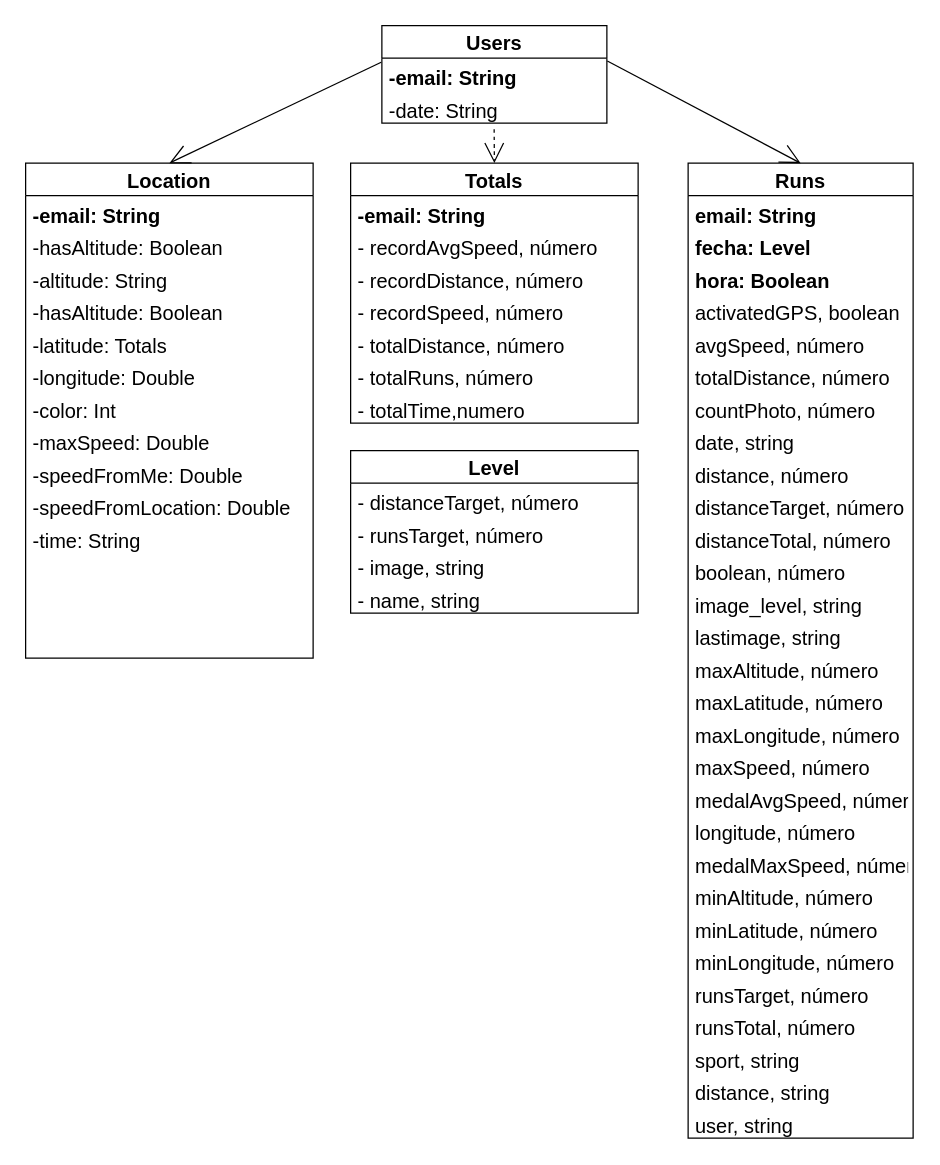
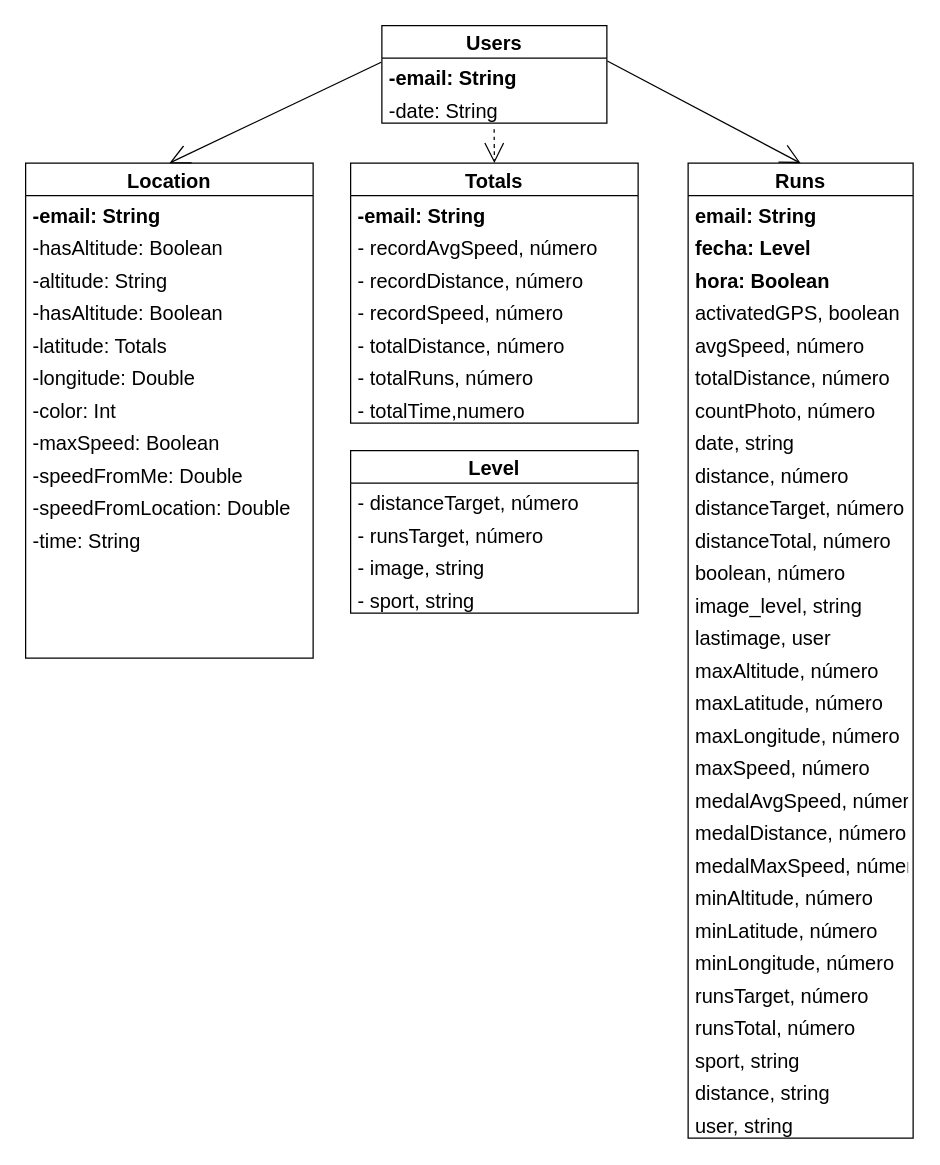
  <mxCell id="0" />
  <mxCell id="1" parent="0" />
  <mxCell id="2" value="Location" style="swimlane;fontStyle=1;childLayout=stackLayout;horizontal=1;startSize=26;horizontalStack=0;resizeParent=1;resizeParentMax=0;resizeLast=0;collapsible=1;marginBottom=0;fontSize=16;" parent="1" vertex="1"><mxGeometry x="20" y="130" width="230" height="396" as="geometry" /></mxCell>
  <mxCell id="3" value="-email: String" style="text;strokeColor=none;fillColor=none;align=left;verticalAlign=top;spacingLeft=4;spacingRight=4;overflow=hidden;rotatable=0;points=[[0,0.5],[1,0.5]];portConstraint=eastwest;fontSize=16;fontStyle=1" parent="2" vertex="1"><mxGeometry y="26" width="230" height="26" as="geometry" /></mxCell>
  <mxCell id="4" value="-hasAltitude: Boolean" style="text;strokeColor=none;fillColor=none;align=left;verticalAlign=top;spacingLeft=4;spacingRight=4;overflow=hidden;rotatable=0;points=[[0,0.5],[1,0.5]];portConstraint=eastwest;fontSize=16;" parent="2" vertex="1"><mxGeometry y="52" width="230" height="26" as="geometry" /></mxCell>
  <mxCell id="5" value="-altitude: String" style="text;strokeColor=none;fillColor=none;align=left;verticalAlign=top;spacingLeft=4;spacingRight=4;overflow=hidden;rotatable=0;points=[[0,0.5],[1,0.5]];portConstraint=eastwest;fontSize=16;" parent="2" vertex="1"><mxGeometry y="78" width="230" height="26" as="geometry" /></mxCell>
  <mxCell id="6" value="-hasAltitude: Boolean" style="text;strokeColor=none;fillColor=none;align=left;verticalAlign=top;spacingLeft=4;spacingRight=4;overflow=hidden;rotatable=0;points=[[0,0.5],[1,0.5]];portConstraint=eastwest;fontSize=16;" parent="2" vertex="1"><mxGeometry y="104" width="230" height="26" as="geometry" /></mxCell>
  <mxCell id="7" value="-latitude: Totals" style="text;strokeColor=none;fillColor=none;align=left;verticalAlign=top;spacingLeft=4;spacingRight=4;overflow=hidden;rotatable=0;points=[[0,0.5],[1,0.5]];portConstraint=eastwest;fontSize=16;" parent="2" vertex="1"><mxGeometry y="130" width="230" height="26" as="geometry" /></mxCell>
  <mxCell id="8" value="-longitude: Double" style="text;strokeColor=none;fillColor=none;align=left;verticalAlign=top;spacingLeft=4;spacingRight=4;overflow=hidden;rotatable=0;points=[[0,0.5],[1,0.5]];portConstraint=eastwest;fontSize=16;" parent="2" vertex="1"><mxGeometry y="156" width="230" height="26" as="geometry" /></mxCell>
  <mxCell id="9" value="-color: Int" style="text;strokeColor=none;fillColor=none;align=left;verticalAlign=top;spacingLeft=4;spacingRight=4;overflow=hidden;rotatable=0;points=[[0,0.5],[1,0.5]];portConstraint=eastwest;fontSize=16;" parent="2" vertex="1"><mxGeometry y="182" width="230" height="26" as="geometry" /></mxCell>
- <mxCell id="10" value="-maxSpeed: Double" style="text;strokeColor=none;fillColor=none;align=left;verticalAlign=top;spacingLeft=4;spacingRight=4;overflow=hidden;rotatable=0;points=[[0,0.5],[1,0.5]];portConstraint=eastwest;fontSize=16;" parent="2" vertex="1"><mxGeometry y="208" width="230" height="26" as="geometry" /></mxCell>
+ <mxCell id="10" value="-maxSpeed: Boolean" style="text;strokeColor=none;fillColor=none;align=left;verticalAlign=top;spacingLeft=4;spacingRight=4;overflow=hidden;rotatable=0;points=[[0,0.5],[1,0.5]];portConstraint=eastwest;fontSize=16;" parent="2" vertex="1"><mxGeometry y="208" width="230" height="26" as="geometry" /></mxCell>
  <mxCell id="11" value="-speedFromMe: Double" style="text;strokeColor=none;fillColor=none;align=left;verticalAlign=top;spacingLeft=4;spacingRight=4;overflow=hidden;rotatable=0;points=[[0,0.5],[1,0.5]];portConstraint=eastwest;fontSize=16;" parent="2" vertex="1"><mxGeometry y="234" width="230" height="26" as="geometry" /></mxCell>
  <mxCell id="12" value="-speedFromLocation: Double" style="text;strokeColor=none;fillColor=none;align=left;verticalAlign=top;spacingLeft=4;spacingRight=4;overflow=hidden;rotatable=0;points=[[0,0.5],[1,0.5]];portConstraint=eastwest;fontSize=16;" parent="2" vertex="1"><mxGeometry y="260" width="230" height="26" as="geometry" /></mxCell>
  <mxCell id="13" value="-time: String" style="text;strokeColor=none;fillColor=none;align=left;verticalAlign=top;spacingLeft=4;spacingRight=4;overflow=hidden;rotatable=0;points=[[0,0.5],[1,0.5]];portConstraint=eastwest;fontSize=16;" parent="2" vertex="1"><mxGeometry y="286" width="230" height="110" as="geometry" /></mxCell>
  <mxCell id="14" value="Runs" style="swimlane;fontStyle=1;childLayout=stackLayout;horizontal=1;startSize=26;horizontalStack=0;resizeParent=1;resizeParentMax=0;resizeLast=0;collapsible=1;marginBottom=0;fontSize=16;" parent="1" vertex="1"><mxGeometry x="550" y="130" width="180" height="780" as="geometry" /></mxCell>
  <mxCell id="15" value="email: String&#10;" style="text;strokeColor=none;fillColor=none;align=left;verticalAlign=top;spacingLeft=4;spacingRight=4;overflow=hidden;rotatable=0;points=[[0,0.5],[1,0.5]];portConstraint=eastwest;fontSize=16;fontStyle=1" parent="14" vertex="1"><mxGeometry y="26" width="180" height="26" as="geometry" /></mxCell>
  <mxCell id="16" value="fecha: Level&#10;" style="text;strokeColor=none;fillColor=none;align=left;verticalAlign=top;spacingLeft=4;spacingRight=4;overflow=hidden;rotatable=0;points=[[0,0.5],[1,0.5]];portConstraint=eastwest;fontSize=16;fontStyle=1" parent="14" vertex="1"><mxGeometry y="52" width="180" height="26" as="geometry" /></mxCell>
  <mxCell id="17" value="hora: Boolean" style="text;strokeColor=none;fillColor=none;align=left;verticalAlign=top;spacingLeft=4;spacingRight=4;overflow=hidden;rotatable=0;points=[[0,0.5],[1,0.5]];portConstraint=eastwest;fontSize=16;fontStyle=1" parent="14" vertex="1"><mxGeometry y="78" width="180" height="26" as="geometry" /></mxCell>
  <mxCell id="18" value="activatedGPS, boolean" style="text;strokeColor=none;fillColor=none;align=left;verticalAlign=top;spacingLeft=4;spacingRight=4;overflow=hidden;rotatable=0;points=[[0,0.5],[1,0.5]];portConstraint=eastwest;fontSize=16;" parent="14" vertex="1"><mxGeometry y="104" width="180" height="26" as="geometry" /></mxCell>
  <mxCell id="19" value="avgSpeed, número" style="text;strokeColor=none;fillColor=none;align=left;verticalAlign=top;spacingLeft=4;spacingRight=4;overflow=hidden;rotatable=0;points=[[0,0.5],[1,0.5]];portConstraint=eastwest;fontSize=16;" parent="14" vertex="1"><mxGeometry y="130" width="180" height="26" as="geometry" /></mxCell>
  <mxCell id="20" value="totalDistance, número" style="text;strokeColor=none;fillColor=none;align=left;verticalAlign=top;spacingLeft=4;spacingRight=4;overflow=hidden;rotatable=0;points=[[0,0.5],[1,0.5]];portConstraint=eastwest;fontSize=16;" parent="14" vertex="1"><mxGeometry y="156" width="180" height="26" as="geometry" /></mxCell>
  <mxCell id="21" value="countPhoto, número" style="text;strokeColor=none;fillColor=none;align=left;verticalAlign=top;spacingLeft=4;spacingRight=4;overflow=hidden;rotatable=0;points=[[0,0.5],[1,0.5]];portConstraint=eastwest;fontSize=16;" parent="14" vertex="1"><mxGeometry y="182" width="180" height="26" as="geometry" /></mxCell>
  <mxCell id="22" value="date, string" style="text;strokeColor=none;fillColor=none;align=left;verticalAlign=top;spacingLeft=4;spacingRight=4;overflow=hidden;rotatable=0;points=[[0,0.5],[1,0.5]];portConstraint=eastwest;fontSize=16;" parent="14" vertex="1"><mxGeometry y="208" width="180" height="26" as="geometry" /></mxCell>
  <mxCell id="23" value="distance, número" style="text;strokeColor=none;fillColor=none;align=left;verticalAlign=top;spacingLeft=4;spacingRight=4;overflow=hidden;rotatable=0;points=[[0,0.5],[1,0.5]];portConstraint=eastwest;fontSize=16;" parent="14" vertex="1"><mxGeometry y="234" width="180" height="26" as="geometry" /></mxCell>
  <mxCell id="24" value="distanceTarget, número" style="text;strokeColor=none;fillColor=none;align=left;verticalAlign=top;spacingLeft=4;spacingRight=4;overflow=hidden;rotatable=0;points=[[0,0.5],[1,0.5]];portConstraint=eastwest;fontSize=16;" parent="14" vertex="1"><mxGeometry y="260" width="180" height="26" as="geometry" /></mxCell>
  <mxCell id="25" value="distanceTotal, número" style="text;strokeColor=none;fillColor=none;align=left;verticalAlign=top;spacingLeft=4;spacingRight=4;overflow=hidden;rotatable=0;points=[[0,0.5],[1,0.5]];portConstraint=eastwest;fontSize=16;" parent="14" vertex="1"><mxGeometry y="286" width="180" height="26" as="geometry" /></mxCell>
  <mxCell id="26" value="boolean, número" style="text;strokeColor=none;fillColor=none;align=left;verticalAlign=top;spacingLeft=4;spacingRight=4;overflow=hidden;rotatable=0;points=[[0,0.5],[1,0.5]];portConstraint=eastwest;fontSize=16;" parent="14" vertex="1"><mxGeometry y="312" width="180" height="26" as="geometry" /></mxCell>
  <mxCell id="27" value="image_level, string" style="text;strokeColor=none;fillColor=none;align=left;verticalAlign=top;spacingLeft=4;spacingRight=4;overflow=hidden;rotatable=0;points=[[0,0.5],[1,0.5]];portConstraint=eastwest;fontSize=16;" parent="14" vertex="1"><mxGeometry y="338" width="180" height="26" as="geometry" /></mxCell>
- <mxCell id="28" value="lastimage, string" style="text;strokeColor=none;fillColor=none;align=left;verticalAlign=top;spacingLeft=4;spacingRight=4;overflow=hidden;rotatable=0;points=[[0,0.5],[1,0.5]];portConstraint=eastwest;fontSize=16;" parent="14" vertex="1"><mxGeometry y="364" width="180" height="26" as="geometry" /></mxCell>
+ <mxCell id="28" value="lastimage, user" style="text;strokeColor=none;fillColor=none;align=left;verticalAlign=top;spacingLeft=4;spacingRight=4;overflow=hidden;rotatable=0;points=[[0,0.5],[1,0.5]];portConstraint=eastwest;fontSize=16;" parent="14" vertex="1"><mxGeometry y="364" width="180" height="26" as="geometry" /></mxCell>
  <mxCell id="29" value="maxAltitude, número" style="text;strokeColor=none;fillColor=none;align=left;verticalAlign=top;spacingLeft=4;spacingRight=4;overflow=hidden;rotatable=0;points=[[0,0.5],[1,0.5]];portConstraint=eastwest;fontSize=16;" parent="14" vertex="1"><mxGeometry y="390" width="180" height="26" as="geometry" /></mxCell>
  <mxCell id="30" value="maxLatitude, número" style="text;strokeColor=none;fillColor=none;align=left;verticalAlign=top;spacingLeft=4;spacingRight=4;overflow=hidden;rotatable=0;points=[[0,0.5],[1,0.5]];portConstraint=eastwest;fontSize=16;" parent="14" vertex="1"><mxGeometry y="416" width="180" height="26" as="geometry" /></mxCell>
  <mxCell id="31" value="maxLongitude, número" style="text;strokeColor=none;fillColor=none;align=left;verticalAlign=top;spacingLeft=4;spacingRight=4;overflow=hidden;rotatable=0;points=[[0,0.5],[1,0.5]];portConstraint=eastwest;fontSize=16;" parent="14" vertex="1"><mxGeometry y="442" width="180" height="26" as="geometry" /></mxCell>
  <mxCell id="32" value="maxSpeed, número" style="text;strokeColor=none;fillColor=none;align=left;verticalAlign=top;spacingLeft=4;spacingRight=4;overflow=hidden;rotatable=0;points=[[0,0.5],[1,0.5]];portConstraint=eastwest;fontSize=16;" parent="14" vertex="1"><mxGeometry y="468" width="180" height="26" as="geometry" /></mxCell>
  <mxCell id="33" value="medalAvgSpeed, número" style="text;strokeColor=none;fillColor=none;align=left;verticalAlign=top;spacingLeft=4;spacingRight=4;overflow=hidden;rotatable=0;points=[[0,0.5],[1,0.5]];portConstraint=eastwest;fontSize=16;" parent="14" vertex="1"><mxGeometry y="494" width="180" height="26" as="geometry" /></mxCell>
- <mxCell id="34" value="longitude, número" style="text;strokeColor=none;fillColor=none;align=left;verticalAlign=top;spacingLeft=4;spacingRight=4;overflow=hidden;rotatable=0;points=[[0,0.5],[1,0.5]];portConstraint=eastwest;fontSize=16;" parent="14" vertex="1"><mxGeometry y="520" width="180" height="26" as="geometry" /></mxCell>
+ <mxCell id="34" value="medalDistance, número" style="text;strokeColor=none;fillColor=none;align=left;verticalAlign=top;spacingLeft=4;spacingRight=4;overflow=hidden;rotatable=0;points=[[0,0.5],[1,0.5]];portConstraint=eastwest;fontSize=16;" parent="14" vertex="1"><mxGeometry y="520" width="180" height="26" as="geometry" /></mxCell>
  <mxCell id="35" value="medalMaxSpeed, número" style="text;strokeColor=none;fillColor=none;align=left;verticalAlign=top;spacingLeft=4;spacingRight=4;overflow=hidden;rotatable=0;points=[[0,0.5],[1,0.5]];portConstraint=eastwest;fontSize=16;" parent="14" vertex="1"><mxGeometry y="546" width="180" height="26" as="geometry" /></mxCell>
  <mxCell id="36" value="minAltitude, número" style="text;strokeColor=none;fillColor=none;align=left;verticalAlign=top;spacingLeft=4;spacingRight=4;overflow=hidden;rotatable=0;points=[[0,0.5],[1,0.5]];portConstraint=eastwest;fontSize=16;" parent="14" vertex="1"><mxGeometry y="572" width="180" height="26" as="geometry" /></mxCell>
  <mxCell id="37" value="minLatitude, número" style="text;strokeColor=none;fillColor=none;align=left;verticalAlign=top;spacingLeft=4;spacingRight=4;overflow=hidden;rotatable=0;points=[[0,0.5],[1,0.5]];portConstraint=eastwest;fontSize=16;" parent="14" vertex="1"><mxGeometry y="598" width="180" height="26" as="geometry" /></mxCell>
  <mxCell id="38" value="minLongitude, número" style="text;strokeColor=none;fillColor=none;align=left;verticalAlign=top;spacingLeft=4;spacingRight=4;overflow=hidden;rotatable=0;points=[[0,0.5],[1,0.5]];portConstraint=eastwest;fontSize=16;" parent="14" vertex="1"><mxGeometry y="624" width="180" height="26" as="geometry" /></mxCell>
  <mxCell id="39" value="runsTarget, número" style="text;strokeColor=none;fillColor=none;align=left;verticalAlign=top;spacingLeft=4;spacingRight=4;overflow=hidden;rotatable=0;points=[[0,0.5],[1,0.5]];portConstraint=eastwest;fontSize=16;" parent="14" vertex="1"><mxGeometry y="650" width="180" height="26" as="geometry" /></mxCell>
  <mxCell id="40" value="runsTotal, número" style="text;strokeColor=none;fillColor=none;align=left;verticalAlign=top;spacingLeft=4;spacingRight=4;overflow=hidden;rotatable=0;points=[[0,0.5],[1,0.5]];portConstraint=eastwest;fontSize=16;" parent="14" vertex="1"><mxGeometry y="676" width="180" height="26" as="geometry" /></mxCell>
  <mxCell id="41" value="sport, string" style="text;strokeColor=none;fillColor=none;align=left;verticalAlign=top;spacingLeft=4;spacingRight=4;overflow=hidden;rotatable=0;points=[[0,0.5],[1,0.5]];portConstraint=eastwest;fontSize=16;" parent="14" vertex="1"><mxGeometry y="702" width="180" height="26" as="geometry" /></mxCell>
  <mxCell id="42" value="distance, string" style="text;strokeColor=none;fillColor=none;align=left;verticalAlign=top;spacingLeft=4;spacingRight=4;overflow=hidden;rotatable=0;points=[[0,0.5],[1,0.5]];portConstraint=eastwest;fontSize=16;" parent="14" vertex="1"><mxGeometry y="728" width="180" height="26" as="geometry" /></mxCell>
  <mxCell id="43" value="user, string" style="text;strokeColor=none;fillColor=none;align=left;verticalAlign=top;spacingLeft=4;spacingRight=4;overflow=hidden;rotatable=0;points=[[0,0.5],[1,0.5]];portConstraint=eastwest;fontSize=16;" parent="14" vertex="1"><mxGeometry y="754" width="180" height="26" as="geometry" /></mxCell>
  <mxCell id="44" value="Level" style="swimlane;fontStyle=1;childLayout=stackLayout;horizontal=1;startSize=26;horizontalStack=0;resizeParent=1;resizeParentMax=0;resizeLast=0;collapsible=1;marginBottom=0;fontSize=16;" parent="1" vertex="1"><mxGeometry x="280" y="360" width="230" height="130" as="geometry" /></mxCell>
  <mxCell id="45" value="- distanceTarget, número " style="text;strokeColor=none;fillColor=none;align=left;verticalAlign=top;spacingLeft=4;spacingRight=4;overflow=hidden;rotatable=0;points=[[0,0.5],[1,0.5]];portConstraint=eastwest;fontSize=16;" parent="44" vertex="1"><mxGeometry y="26" width="230" height="26" as="geometry" /></mxCell>
  <mxCell id="46" value="- runsTarget, número" style="text;strokeColor=none;fillColor=none;align=left;verticalAlign=top;spacingLeft=4;spacingRight=4;overflow=hidden;rotatable=0;points=[[0,0.5],[1,0.5]];portConstraint=eastwest;fontSize=16;" parent="44" vertex="1"><mxGeometry y="52" width="230" height="26" as="geometry" /></mxCell>
  <mxCell id="47" value="- image, string" style="text;strokeColor=none;fillColor=none;align=left;verticalAlign=top;spacingLeft=4;spacingRight=4;overflow=hidden;rotatable=0;points=[[0,0.5],[1,0.5]];portConstraint=eastwest;fontSize=16;" parent="44" vertex="1"><mxGeometry y="78" width="230" height="26" as="geometry" /></mxCell>
- <mxCell id="48" value="- name, string" style="text;strokeColor=none;fillColor=none;align=left;verticalAlign=top;spacingLeft=4;spacingRight=4;overflow=hidden;rotatable=0;points=[[0,0.5],[1,0.5]];portConstraint=eastwest;fontSize=16;" parent="44" vertex="1"><mxGeometry y="104" width="230" height="26" as="geometry" /></mxCell>
+ <mxCell id="48" value="- sport, string" style="text;strokeColor=none;fillColor=none;align=left;verticalAlign=top;spacingLeft=4;spacingRight=4;overflow=hidden;rotatable=0;points=[[0,0.5],[1,0.5]];portConstraint=eastwest;fontSize=16;" parent="44" vertex="1"><mxGeometry y="104" width="230" height="26" as="geometry" /></mxCell>
  <mxCell id="49" value="Totals" style="swimlane;fontStyle=1;childLayout=stackLayout;horizontal=1;startSize=26;horizontalStack=0;resizeParent=1;resizeParentMax=0;resizeLast=0;collapsible=1;marginBottom=0;fontSize=16;" parent="1" vertex="1"><mxGeometry x="280" y="130" width="230" height="208" as="geometry"><mxRectangle x="260" y="40" width="90" height="30" as="alternateBounds" /></mxGeometry></mxCell>
  <mxCell id="50" value="-email: String" style="text;strokeColor=none;fillColor=none;align=left;verticalAlign=top;spacingLeft=4;spacingRight=4;overflow=hidden;rotatable=0;points=[[0,0.5],[1,0.5]];portConstraint=eastwest;fontSize=16;fontStyle=1" parent="49" vertex="1"><mxGeometry y="26" width="230" height="26" as="geometry" /></mxCell>
  <mxCell id="51" value="- recordAvgSpeed, número" style="text;strokeColor=none;fillColor=none;align=left;verticalAlign=top;spacingLeft=4;spacingRight=4;overflow=hidden;rotatable=0;points=[[0,0.5],[1,0.5]];portConstraint=eastwest;fontSize=16;" parent="49" vertex="1"><mxGeometry y="52" width="230" height="26" as="geometry" /></mxCell>
  <mxCell id="52" value="- recordDistance, número" style="text;strokeColor=none;fillColor=none;align=left;verticalAlign=top;spacingLeft=4;spacingRight=4;overflow=hidden;rotatable=0;points=[[0,0.5],[1,0.5]];portConstraint=eastwest;fontSize=16;" parent="49" vertex="1"><mxGeometry y="78" width="230" height="26" as="geometry" /></mxCell>
  <mxCell id="53" value="- recordSpeed, número" style="text;strokeColor=none;fillColor=none;align=left;verticalAlign=top;spacingLeft=4;spacingRight=4;overflow=hidden;rotatable=0;points=[[0,0.5],[1,0.5]];portConstraint=eastwest;fontSize=16;" parent="49" vertex="1"><mxGeometry y="104" width="230" height="26" as="geometry" /></mxCell>
  <mxCell id="54" value="- totalDistance, número" style="text;strokeColor=none;fillColor=none;align=left;verticalAlign=top;spacingLeft=4;spacingRight=4;overflow=hidden;rotatable=0;points=[[0,0.5],[1,0.5]];portConstraint=eastwest;fontSize=16;" parent="49" vertex="1"><mxGeometry y="130" width="230" height="26" as="geometry" /></mxCell>
  <mxCell id="55" value="- totalRuns, número" style="text;strokeColor=none;fillColor=none;align=left;verticalAlign=top;spacingLeft=4;spacingRight=4;overflow=hidden;rotatable=0;points=[[0,0.5],[1,0.5]];portConstraint=eastwest;fontSize=16;" parent="49" vertex="1"><mxGeometry y="156" width="230" height="26" as="geometry" /></mxCell>
  <mxCell id="56" value="- totalTime,numero" style="text;strokeColor=none;fillColor=none;align=left;verticalAlign=top;spacingLeft=4;spacingRight=4;overflow=hidden;rotatable=0;points=[[0,0.5],[1,0.5]];portConstraint=eastwest;fontSize=16;" parent="49" vertex="1"><mxGeometry y="182" width="230" height="26" as="geometry" /></mxCell>
  <mxCell id="57" style="edgeStyle=none;curved=1;rounded=0;orthogonalLoop=1;jettySize=auto;html=1;entryX=0.5;entryY=0;entryDx=0;entryDy=0;fontSize=12;endArrow=open;startSize=14;endSize=14;sourcePerimeterSpacing=8;targetPerimeterSpacing=8;exitX=1.002;exitY=0.09;exitDx=0;exitDy=0;exitPerimeter=0;" parent="1" source="59" target="14" edge="1"><mxGeometry relative="1" as="geometry" /></mxCell>
  <mxCell id="58" value="Users" style="swimlane;fontStyle=1;childLayout=stackLayout;horizontal=1;startSize=26;horizontalStack=0;resizeParent=1;resizeParentMax=0;resizeLast=0;collapsible=1;marginBottom=0;fontSize=16;" parent="1" vertex="1"><mxGeometry x="305" y="20" width="180" height="78" as="geometry" /></mxCell>
  <mxCell id="59" value="-email: String" style="text;strokeColor=none;fillColor=none;align=left;verticalAlign=top;spacingLeft=4;spacingRight=4;overflow=hidden;rotatable=0;points=[[0,0.5],[1,0.5]];portConstraint=eastwest;fontSize=16;fontStyle=1" parent="58" vertex="1"><mxGeometry y="26" width="180" height="26" as="geometry" /></mxCell>
  <mxCell id="60" value="-date: String" style="text;strokeColor=none;fillColor=none;align=left;verticalAlign=top;spacingLeft=4;spacingRight=4;overflow=hidden;rotatable=0;points=[[0,0.5],[1,0.5]];portConstraint=eastwest;fontSize=16;" parent="58" vertex="1"><mxGeometry y="52" width="180" height="26" as="geometry" /></mxCell>
  <mxCell id="61" style="edgeStyle=none;curved=1;rounded=0;orthogonalLoop=1;jettySize=auto;html=1;entryX=0.5;entryY=0;entryDx=0;entryDy=0;fontSize=12;endArrow=open;startSize=14;endSize=14;sourcePerimeterSpacing=8;targetPerimeterSpacing=8;exitX=-0.003;exitY=0.127;exitDx=0;exitDy=0;exitPerimeter=0;" parent="1" source="59" target="2" edge="1"><mxGeometry relative="1" as="geometry"><mxPoint x="320" y="50" as="sourcePoint" /></mxGeometry></mxCell>
  <mxCell id="62" style="edgeStyle=none;curved=1;rounded=0;orthogonalLoop=1;jettySize=auto;html=1;entryX=0.5;entryY=0;entryDx=0;entryDy=0;fontSize=12;endArrow=open;startSize=14;endSize=14;sourcePerimeterSpacing=8;targetPerimeterSpacing=8;exitX=0.499;exitY=1.19;exitDx=0;exitDy=0;exitPerimeter=0;dashed=1;" parent="1" source="60" target="49" edge="1"><mxGeometry relative="1" as="geometry"><mxPoint x="400" y="100" as="sourcePoint" /></mxGeometry></mxCell>
